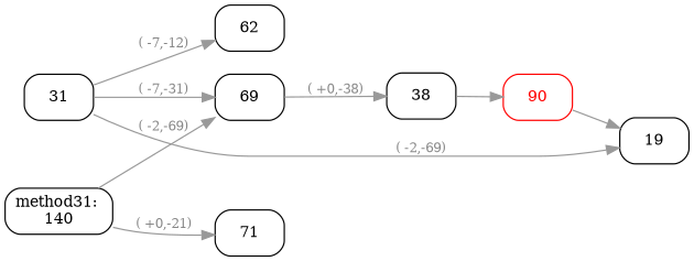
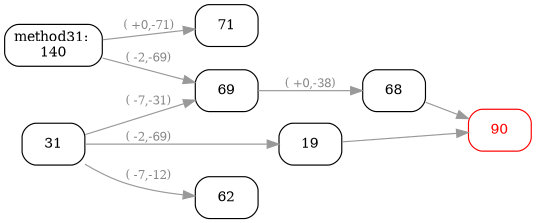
  digraph {
    fontname="DejaVu Serif"
    rankdir=LR
    node [color=black fontcolor=black fontname="DejaVu Serif" fontsize=12 shape=box style=rounded]
    edge [color="#999999" fontcolor="#888888" fontname="DejaVu Serif" fontsize=10]
    n1 [label="method31: \n140"]
    n2 [label=69]
    n3 [label=71]
-   n4 [label=38]
+   n4 [label=68]
    n5 [label=31]
    n6 [label=19]
    n7 [label=62]
    n8 [color=red fontcolor=red label=90]
    n1 -> n2 [label="( -2,-69)"]
-   n1 -> n3 [label="( +0,-21)"]
+   n1 -> n3 [label="( +0,-71)"]
    n2 -> n4 [label="( +0,-38)"]
    n4 -> n8
    n5 -> n2 [label="( -7,-31)"]
    n5 -> n6 [label="( -2,-69)"]
    n5 -> n7 [label="( -7,-12)"]
-   n8 -> n6
+   n6 -> n8
  }
